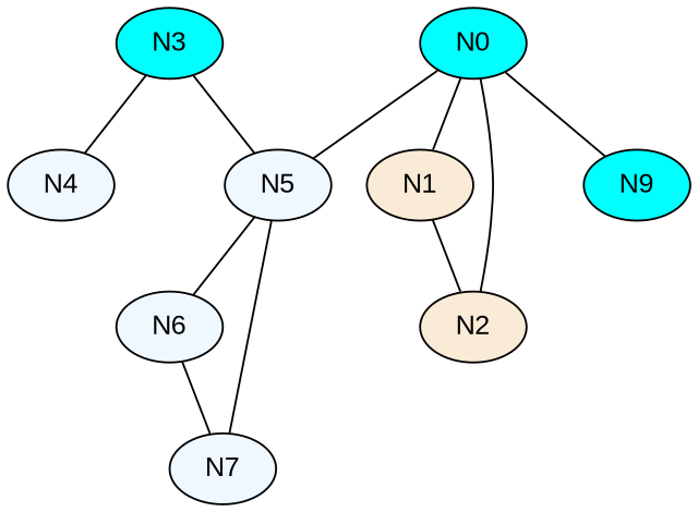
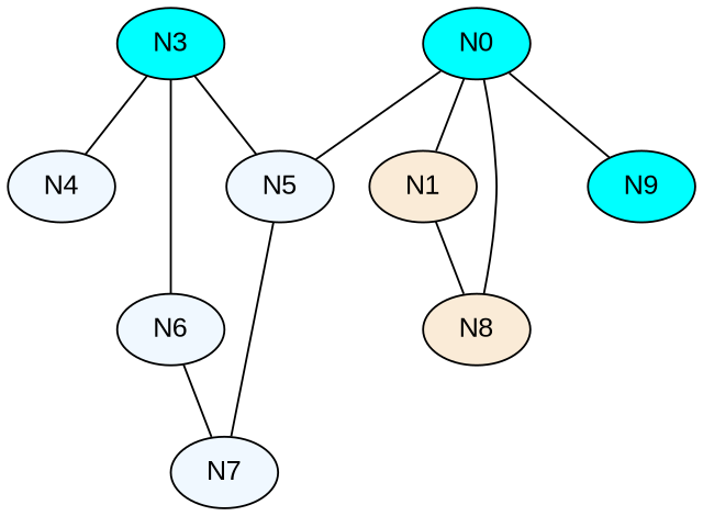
  graph {
    fontname="Liberation Sans"
    node [fillcolor="#F0F8FF" fontname="Liberation Sans" style=filled]
    edge [fontname="Liberation Sans"]
    N3 [fillcolor="#00FFFF"]
    N4
    N5
    N6
    N7
    N1 [fillcolor="#FAEBD7"]
-   N2 [fillcolor="#FAEBD7"]
+   N2 [fillcolor="#FAEBD7" label=N8]
    N0 [fillcolor="#00FFFF"]
    N9 [fillcolor="#00FFFF"]
    subgraph sub_1 {
      N3
      N4
      N5
      N6
      N7
    }
    subgraph sub_2 {
      N1
      N2
    }
    subgraph sub_3 {
      N0
      N9
    }
    N3 -- N4
    N3 -- N5
-   N5 -- N6
+   N3 -- N6
    N5 -- N7
    N6 -- N7
    N1 -- N2
    N0 -- N5
    N0 -- N1
    N0 -- N2
    N0 -- N9
  }
